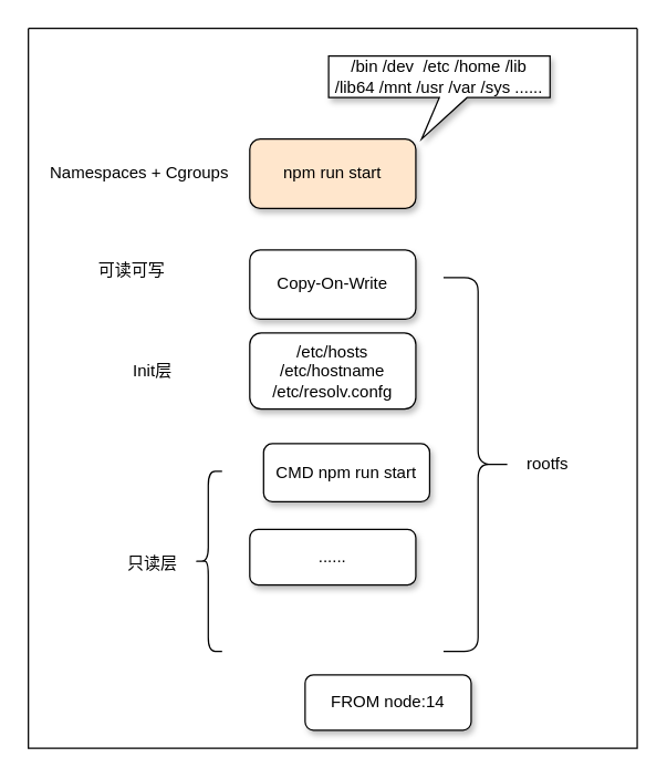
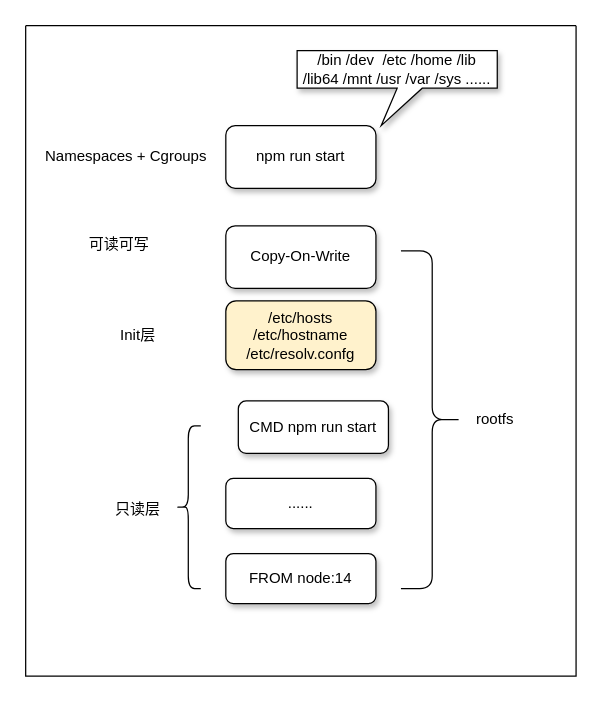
  <mxCell id="0" />
  <mxCell id="1" parent="0" />
  <mxCell id="2" value="" style="swimlane;startSize=0;" vertex="1" parent="1"><mxGeometry x="20" y="20" width="440" height="520" as="geometry" /></mxCell>
- <mxCell id="3" value="/etc/hosts&lt;br&gt;/etc/hostname&lt;br&gt;/etc/resolv.confg" style="rounded=1;whiteSpace=wrap;html=1;shadow=1;" vertex="1" parent="2"><mxGeometry x="160" y="220" width="120" height="55" as="geometry" /></mxCell>
+ <mxCell id="3" value="/etc/hosts&lt;br&gt;/etc/hostname&lt;br&gt;/etc/resolv.confg" style="rounded=1;whiteSpace=wrap;html=1;shadow=1;fillColor=#fff2cc;" vertex="1" parent="2"><mxGeometry x="160" y="220" width="120" height="55" as="geometry" /></mxCell>
  <mxCell id="4" value="Copy-On-Write" style="rounded=1;whiteSpace=wrap;html=1;shadow=1;" vertex="1" parent="2"><mxGeometry x="160" y="160" width="120" height="50" as="geometry" /></mxCell>
- <mxCell id="5" value="npm run start" style="rounded=1;whiteSpace=wrap;html=1;shadow=1;fillColor=#ffe6cc;" vertex="1" parent="2"><mxGeometry x="160" y="80" width="120" height="50" as="geometry" /></mxCell>
+ <mxCell id="5" value="npm run start" style="rounded=1;whiteSpace=wrap;html=1;shadow=1;" vertex="1" parent="2"><mxGeometry x="160" y="80" width="120" height="50" as="geometry" /></mxCell>
  <mxCell id="6" value="可读可写" style="text;html=1;strokeColor=none;fillColor=none;align=center;verticalAlign=middle;whiteSpace=wrap;rounded=0;" vertex="1" parent="2"><mxGeometry x="45" y="160" width="60" height="30" as="geometry" /></mxCell>
  <mxCell id="7" value="Init层" style="text;html=1;strokeColor=none;fillColor=none;align=center;verticalAlign=middle;whiteSpace=wrap;rounded=0;" vertex="1" parent="2"><mxGeometry x="60" y="232.5" width="60" height="30" as="geometry" /></mxCell>
  <mxCell id="8" value="只读层" style="text;html=1;strokeColor=none;fillColor=none;align=center;verticalAlign=middle;whiteSpace=wrap;rounded=0;" vertex="1" parent="2"><mxGeometry x="60" y="372" width="60" height="30" as="geometry" /></mxCell>
  <mxCell id="9" value="" style="shape=curlyBracket;whiteSpace=wrap;html=1;rounded=1;flipH=1;" vertex="1" parent="2"><mxGeometry x="300" y="180" width="50" height="270" as="geometry" /></mxCell>
  <mxCell id="10" value="CMD npm run start" style="rounded=1;whiteSpace=wrap;html=1;shadow=1;" vertex="1" parent="2"><mxGeometry x="170" y="300" width="120" height="42" as="geometry" /></mxCell>
  <mxCell id="11" value="......" style="rounded=1;whiteSpace=wrap;html=1;shadow=1;" vertex="1" parent="2"><mxGeometry x="160" y="362" width="120" height="40" as="geometry" /></mxCell>
- <mxCell id="12" value="FROM node:14" style="rounded=1;whiteSpace=wrap;html=1;shadow=1;" vertex="1" parent="2"><mxGeometry x="200" y="467" width="120" height="40" as="geometry" /></mxCell>
+ <mxCell id="12" value="FROM node:14" style="rounded=1;whiteSpace=wrap;html=1;shadow=1;" vertex="1" parent="2"><mxGeometry x="160" y="422" width="120" height="40" as="geometry" /></mxCell>
  <mxCell id="13" value="" style="shape=curlyBracket;whiteSpace=wrap;html=1;rounded=1;" vertex="1" parent="2"><mxGeometry x="120" y="320" width="20" height="130" as="geometry" /></mxCell>
  <mxCell id="14" value="rootfs" style="text;html=1;align=center;verticalAlign=middle;resizable=0;points=[];autosize=1;strokeColor=none;fillColor=none;" vertex="1" parent="2"><mxGeometry x="350" y="305" width="50" height="20" as="geometry" /></mxCell>
  <mxCell id="15" value="Namespaces + Cgroups" style="text;html=1;align=center;verticalAlign=middle;resizable=0;points=[];autosize=1;strokeColor=none;fillColor=none;" vertex="1" parent="2"><mxGeometry x="10" y="95" width="140" height="20" as="geometry" /></mxCell>
  <mxCell id="16" value="/bin /dev&amp;nbsp; /etc /home /lib /lib64 /mnt /usr /var /sys ......" style="shape=callout;whiteSpace=wrap;html=1;perimeter=calloutPerimeter;shadow=1;position2=0.42;" vertex="1" parent="2"><mxGeometry x="217" y="20" width="160" height="60" as="geometry" /></mxCell>
